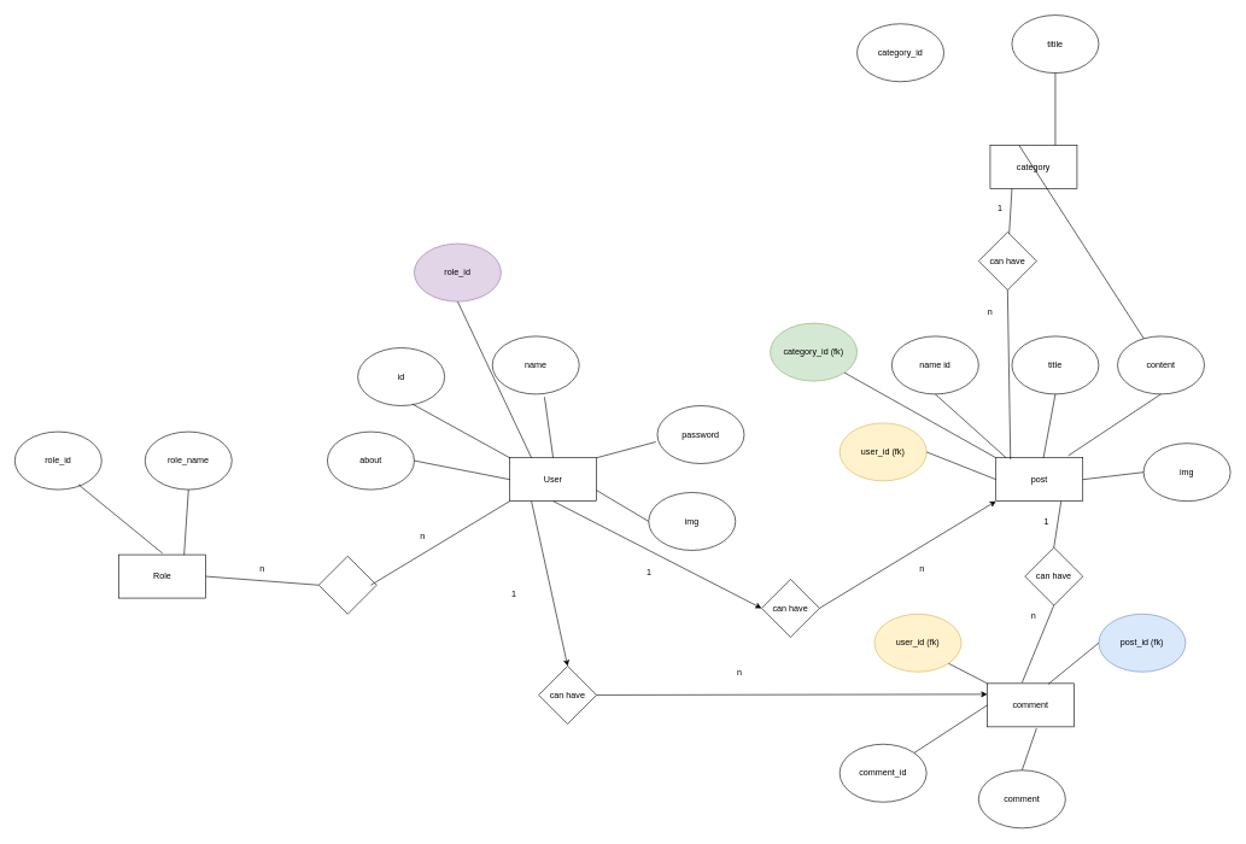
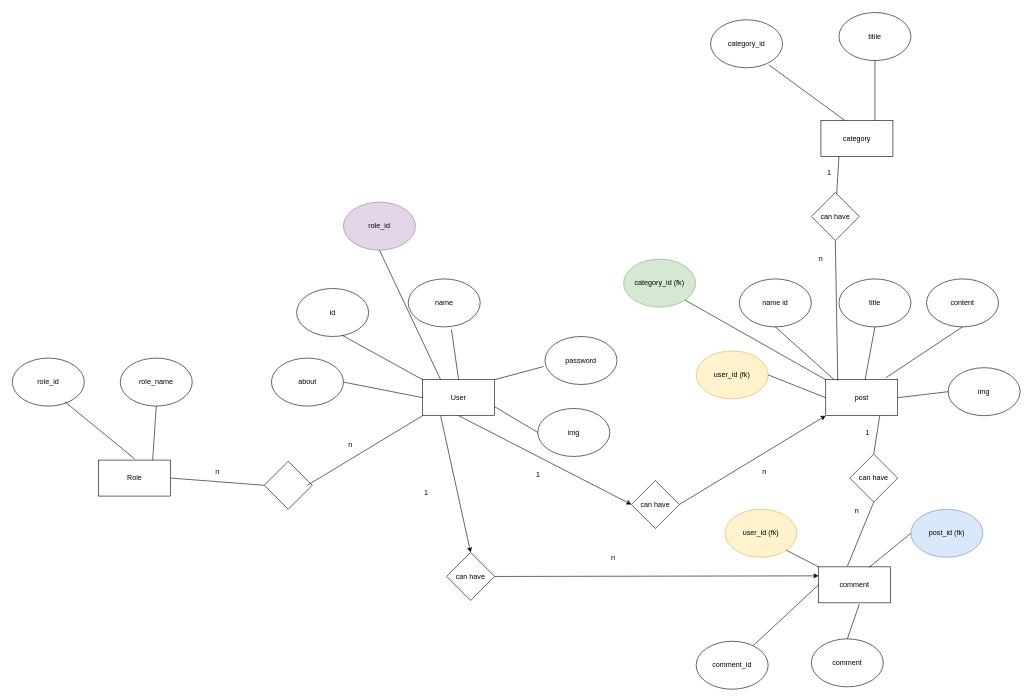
  <mxCell id="0" />
  <mxCell id="1" parent="0" />
  <mxCell id="2" value="User" style="rounded=0;whiteSpace=wrap;html=1;" vertex="1" parent="1"><mxGeometry x="704" y="632" width="120" height="60" as="geometry" /></mxCell>
  <mxCell id="3" value="id" style="ellipse;whiteSpace=wrap;html=1;" vertex="1" parent="1"><mxGeometry x="494" y="480" width="120" height="80" as="geometry" /></mxCell>
  <mxCell id="4" value="" style="endArrow=none;html=1;rounded=0;entryX=0.633;entryY=0.975;entryDx=0;entryDy=0;entryPerimeter=0;exitX=0;exitY=0;exitDx=0;exitDy=0;" edge="1" parent="1" source="2" target="3"><mxGeometry width="50" height="50" relative="1" as="geometry"><mxPoint x="968" y="682" as="sourcePoint" /><mxPoint x="1018" y="632" as="targetPoint" /></mxGeometry></mxCell>
  <mxCell id="5" value="name" style="ellipse;whiteSpace=wrap;html=1;" vertex="1" parent="1"><mxGeometry x="680" y="464" width="120" height="80" as="geometry" /></mxCell>
  <mxCell id="6" value="" style="endArrow=none;html=1;rounded=0;entryX=0.6;entryY=1.05;entryDx=0;entryDy=0;entryPerimeter=0;exitX=0.5;exitY=0;exitDx=0;exitDy=0;" edge="1" parent="1" source="2" target="5"><mxGeometry width="50" height="50" relative="1" as="geometry"><mxPoint x="968" y="682" as="sourcePoint" /><mxPoint x="1018" y="632" as="targetPoint" /></mxGeometry></mxCell>
  <mxCell id="7" value="password" style="ellipse;whiteSpace=wrap;html=1;" vertex="1" parent="1"><mxGeometry x="908" y="560" width="120" height="80" as="geometry" /></mxCell>
  <mxCell id="8" value="" style="endArrow=none;html=1;rounded=0;entryX=-0.017;entryY=0.625;entryDx=0;entryDy=0;entryPerimeter=0;exitX=1;exitY=0;exitDx=0;exitDy=0;" edge="1" parent="1" source="2" target="7"><mxGeometry width="50" height="50" relative="1" as="geometry"><mxPoint x="968" y="682" as="sourcePoint" /><mxPoint x="1018" y="632" as="targetPoint" /></mxGeometry></mxCell>
  <mxCell id="9" value="about" style="ellipse;whiteSpace=wrap;html=1;" vertex="1" parent="1"><mxGeometry x="452" y="596" width="120" height="80" as="geometry" /></mxCell>
  <mxCell id="10" value="" style="endArrow=none;html=1;rounded=0;entryX=1;entryY=0.5;entryDx=0;entryDy=0;exitX=0;exitY=0.5;exitDx=0;exitDy=0;" edge="1" parent="1" source="2" target="9"><mxGeometry width="50" height="50" relative="1" as="geometry"><mxPoint x="968" y="682" as="sourcePoint" /><mxPoint x="1018" y="632" as="targetPoint" /></mxGeometry></mxCell>
  <mxCell id="11" value="img" style="ellipse;whiteSpace=wrap;html=1;" vertex="1" parent="1"><mxGeometry x="896" y="680" width="120" height="80" as="geometry" /></mxCell>
  <mxCell id="12" value="post" style="rounded=0;whiteSpace=wrap;html=1;" vertex="1" parent="1"><mxGeometry x="1376" y="632" width="120" height="60" as="geometry" /></mxCell>
  <mxCell id="13" value="name id" style="ellipse;whiteSpace=wrap;html=1;" vertex="1" parent="1"><mxGeometry x="1232" y="464" width="120" height="80" as="geometry" /></mxCell>
  <mxCell id="14" value="" style="endArrow=none;html=1;rounded=0;entryX=0.5;entryY=1;entryDx=0;entryDy=0;exitX=0.117;exitY=0;exitDx=0;exitDy=0;exitPerimeter=0;" edge="1" parent="1" source="12" target="13"><mxGeometry width="50" height="50" relative="1" as="geometry"><mxPoint x="968" y="682" as="sourcePoint" /><mxPoint x="1018" y="632" as="targetPoint" /></mxGeometry></mxCell>
  <mxCell id="15" value="title" style="ellipse;whiteSpace=wrap;html=1;" vertex="1" parent="1"><mxGeometry x="1398" y="464" width="120" height="80" as="geometry" /></mxCell>
  <mxCell id="16" value="" style="endArrow=none;html=1;rounded=0;entryX=0.5;entryY=1;entryDx=0;entryDy=0;" edge="1" parent="1" source="12" target="15"><mxGeometry width="50" height="50" relative="1" as="geometry"><mxPoint x="968" y="682" as="sourcePoint" /><mxPoint x="1018" y="632" as="targetPoint" /></mxGeometry></mxCell>
  <mxCell id="17" value="content" style="ellipse;whiteSpace=wrap;html=1;" vertex="1" parent="1"><mxGeometry x="1544" y="464" width="120" height="80" as="geometry" /></mxCell>
  <mxCell id="18" value="" style="endArrow=none;html=1;rounded=0;entryX=0.5;entryY=1;entryDx=0;entryDy=0;exitX=0.833;exitY=-0.05;exitDx=0;exitDy=0;exitPerimeter=0;" edge="1" parent="1" source="12" target="17"><mxGeometry width="50" height="50" relative="1" as="geometry"><mxPoint x="968" y="682" as="sourcePoint" /><mxPoint x="1018" y="632" as="targetPoint" /></mxGeometry></mxCell>
  <mxCell id="19" value="img" style="ellipse;whiteSpace=wrap;html=1;" vertex="1" parent="1"><mxGeometry x="1580" y="612" width="120" height="80" as="geometry" /></mxCell>
  <mxCell id="20" value="" style="endArrow=none;html=1;rounded=0;entryX=1;entryY=0.75;entryDx=0;entryDy=0;exitX=0;exitY=0.5;exitDx=0;exitDy=0;" edge="1" parent="1" source="11" target="2"><mxGeometry width="50" height="50" relative="1" as="geometry"><mxPoint x="968" y="682" as="sourcePoint" /><mxPoint x="1018" y="632" as="targetPoint" /></mxGeometry></mxCell>
  <mxCell id="21" value="" style="endArrow=none;html=1;rounded=0;entryX=0;entryY=0.5;entryDx=0;entryDy=0;exitX=1;exitY=0.5;exitDx=0;exitDy=0;" edge="1" parent="1" source="12" target="19"><mxGeometry width="50" height="50" relative="1" as="geometry"><mxPoint x="968" y="682" as="sourcePoint" /><mxPoint x="1018" y="632" as="targetPoint" /></mxGeometry></mxCell>
  <mxCell id="22" value="user_id (fk)" style="ellipse;whiteSpace=wrap;html=1;fillColor=#fff2cc;strokeColor=#d6b656;" vertex="1" parent="1"><mxGeometry x="1160" y="584" width="120" height="80" as="geometry" /></mxCell>
  <mxCell id="23" value="" style="endArrow=none;html=1;rounded=0;entryX=0;entryY=0.5;entryDx=0;entryDy=0;exitX=1;exitY=0.5;exitDx=0;exitDy=0;" edge="1" parent="1" source="22" target="12"><mxGeometry width="50" height="50" relative="1" as="geometry"><mxPoint x="968" y="682" as="sourcePoint" /><mxPoint x="1018" y="632" as="targetPoint" /></mxGeometry></mxCell>
  <mxCell id="24" value="can have" style="rhombus;whiteSpace=wrap;html=1;" vertex="1" parent="1"><mxGeometry x="1052" y="800" width="80" height="80" as="geometry" /></mxCell>
  <mxCell id="25" value="" style="endArrow=classic;html=1;rounded=0;exitX=0.5;exitY=1;exitDx=0;exitDy=0;entryX=0;entryY=0.5;entryDx=0;entryDy=0;" edge="1" parent="1" source="2" target="24"><mxGeometry width="50" height="50" relative="1" as="geometry"><mxPoint x="968" y="682" as="sourcePoint" /><mxPoint x="1018" y="632" as="targetPoint" /></mxGeometry></mxCell>
  <mxCell id="26" value="" style="endArrow=classic;html=1;rounded=0;entryX=0;entryY=1;entryDx=0;entryDy=0;exitX=1;exitY=0.5;exitDx=0;exitDy=0;" edge="1" parent="1" source="24" target="12"><mxGeometry width="50" height="50" relative="1" as="geometry"><mxPoint x="968" y="682" as="sourcePoint" /><mxPoint x="1018" y="632" as="targetPoint" /></mxGeometry></mxCell>
  <mxCell id="27" value="1" style="text;html=1;align=center;verticalAlign=middle;whiteSpace=wrap;rounded=0;" vertex="1" parent="1"><mxGeometry x="867" y="776" width="60" height="30" as="geometry" /></mxCell>
  <mxCell id="28" value="n" style="text;html=1;align=center;verticalAlign=middle;whiteSpace=wrap;rounded=0;" vertex="1" parent="1"><mxGeometry x="1244" y="770" width="60" height="30" as="geometry" /></mxCell>
  <mxCell id="29" value="comment" style="rounded=0;whiteSpace=wrap;html=1;" vertex="1" parent="1"><mxGeometry x="1364" y="944" width="120" height="60" as="geometry" /></mxCell>
- <mxCell id="30" value="comment_id" style="ellipse;whiteSpace=wrap;html=1;" vertex="1" parent="1"><mxGeometry x="1160" y="1028" width="120" height="80" as="geometry" /></mxCell>
+ <mxCell id="30" value="comment_id" style="ellipse;whiteSpace=wrap;html=1;" vertex="1" parent="1"><mxGeometry x="1160" y="1068" width="120" height="80" as="geometry" /></mxCell>
  <mxCell id="31" value="" style="endArrow=none;html=1;rounded=0;entryX=0;entryY=0.5;entryDx=0;entryDy=0;" edge="1" parent="1" source="30" target="29"><mxGeometry width="50" height="50" relative="1" as="geometry"><mxPoint x="968" y="1078" as="sourcePoint" /><mxPoint x="1018" y="1028" as="targetPoint" /></mxGeometry></mxCell>
  <mxCell id="32" value="comment" style="ellipse;whiteSpace=wrap;html=1;" vertex="1" parent="1"><mxGeometry x="1352" y="1064" width="120" height="80" as="geometry" /></mxCell>
  <mxCell id="33" value="" style="endArrow=none;html=1;rounded=0;entryX=0.567;entryY=1.033;entryDx=0;entryDy=0;entryPerimeter=0;exitX=0.5;exitY=0;exitDx=0;exitDy=0;" edge="1" parent="1" source="32" target="29"><mxGeometry width="50" height="50" relative="1" as="geometry"><mxPoint x="968" y="1078" as="sourcePoint" /><mxPoint x="1018" y="1028" as="targetPoint" /></mxGeometry></mxCell>
  <mxCell id="34" value="post_id (fk)" style="ellipse;whiteSpace=wrap;html=1;fillColor=#dae8fc;strokeColor=#6c8ebf;" vertex="1" parent="1"><mxGeometry x="1518" y="848" width="120" height="80" as="geometry" /></mxCell>
  <mxCell id="35" value="" style="endArrow=none;html=1;rounded=0;entryX=0;entryY=0.5;entryDx=0;entryDy=0;exitX=0.7;exitY=0.017;exitDx=0;exitDy=0;exitPerimeter=0;" edge="1" parent="1" source="29" target="34"><mxGeometry width="50" height="50" relative="1" as="geometry"><mxPoint x="968" y="982" as="sourcePoint" /><mxPoint x="1018" y="932" as="targetPoint" /></mxGeometry></mxCell>
  <mxCell id="36" value="user_id (fk)" style="ellipse;whiteSpace=wrap;html=1;fillColor=#fff2cc;strokeColor=#d6b656;" vertex="1" parent="1"><mxGeometry x="1208" y="848" width="120" height="80" as="geometry" /></mxCell>
  <mxCell id="37" value="" style="endArrow=none;html=1;rounded=0;exitX=0;exitY=0;exitDx=0;exitDy=0;entryX=1;entryY=1;entryDx=0;entryDy=0;" edge="1" parent="1" source="29" target="36"><mxGeometry width="50" height="50" relative="1" as="geometry"><mxPoint x="968" y="886" as="sourcePoint" /><mxPoint x="1018" y="836" as="targetPoint" /></mxGeometry></mxCell>
  <mxCell id="38" value="can have" style="rhombus;whiteSpace=wrap;html=1;" vertex="1" parent="1"><mxGeometry x="744" y="920" width="80" height="80" as="geometry" /></mxCell>
  <mxCell id="39" value="" style="endArrow=classic;html=1;rounded=0;exitX=0.25;exitY=1;exitDx=0;exitDy=0;entryX=0.5;entryY=0;entryDx=0;entryDy=0;" edge="1" parent="1" source="2" target="38"><mxGeometry width="50" height="50" relative="1" as="geometry"><mxPoint x="704" y="732" as="sourcePoint" /><mxPoint x="992" y="880" as="targetPoint" /></mxGeometry></mxCell>
  <mxCell id="40" value="" style="endArrow=classic;html=1;rounded=0;entryX=0;entryY=0.25;entryDx=0;entryDy=0;exitX=1;exitY=0.5;exitDx=0;exitDy=0;" edge="1" parent="1" source="38" target="29"><mxGeometry width="50" height="50" relative="1" as="geometry"><mxPoint x="836" y="956" as="sourcePoint" /><mxPoint x="1076" y="864" as="targetPoint" /></mxGeometry></mxCell>
  <mxCell id="41" value="1" style="text;html=1;align=center;verticalAlign=middle;whiteSpace=wrap;rounded=0;" vertex="1" parent="1"><mxGeometry x="680" y="806" width="60" height="30" as="geometry" /></mxCell>
  <mxCell id="42" value="n" style="text;html=1;align=center;verticalAlign=middle;whiteSpace=wrap;rounded=0;" vertex="1" parent="1"><mxGeometry x="992" y="914" width="60" height="30" as="geometry" /></mxCell>
  <mxCell id="43" value="can have" style="rhombus;whiteSpace=wrap;html=1;" vertex="1" parent="1"><mxGeometry x="1416" y="756" width="80" height="80" as="geometry" /></mxCell>
  <mxCell id="44" value="" style="endArrow=none;html=1;rounded=0;entryX=0.75;entryY=1;entryDx=0;entryDy=0;exitX=0.5;exitY=0;exitDx=0;exitDy=0;" edge="1" parent="1" source="43" target="12"><mxGeometry width="50" height="50" relative="1" as="geometry"><mxPoint x="968" y="886" as="sourcePoint" /><mxPoint x="1018" y="836" as="targetPoint" /></mxGeometry></mxCell>
  <mxCell id="45" value="" style="endArrow=none;html=1;rounded=0;exitX=0.4;exitY=-0.017;exitDx=0;exitDy=0;exitPerimeter=0;entryX=0.5;entryY=1;entryDx=0;entryDy=0;" edge="1" parent="1" source="29" target="43"><mxGeometry width="50" height="50" relative="1" as="geometry"><mxPoint x="968" y="886" as="sourcePoint" /><mxPoint x="1018" y="836" as="targetPoint" /></mxGeometry></mxCell>
  <mxCell id="46" value="1" style="text;html=1;align=center;verticalAlign=middle;whiteSpace=wrap;rounded=0;" vertex="1" parent="1"><mxGeometry x="1416" y="705" width="60" height="30" as="geometry" /></mxCell>
  <mxCell id="47" value="n" style="text;html=1;align=center;verticalAlign=middle;whiteSpace=wrap;rounded=0;" vertex="1" parent="1"><mxGeometry x="1398" y="836" width="60" height="30" as="geometry" /></mxCell>
  <mxCell id="48" value="category" style="rounded=0;whiteSpace=wrap;html=1;" vertex="1" parent="1"><mxGeometry x="1368" y="200" width="120" height="60" as="geometry" /></mxCell>
  <mxCell id="49" value="category_id" style="ellipse;whiteSpace=wrap;html=1;" vertex="1" parent="1"><mxGeometry x="1184" y="32" width="120" height="80" as="geometry" /></mxCell>
- <mxCell id="50" value="" style="endArrow=none;html=1;rounded=0;exitX=0.333;exitY=0;exitDx=0;exitDy=0;exitPerimeter=0;" edge="1" parent="1" source="48" target="17"><mxGeometry width="50" height="50" relative="1" as="geometry"><mxPoint x="968" y="286" as="sourcePoint" /><mxPoint x="1018" y="236" as="targetPoint" /></mxGeometry></mxCell>
+ <mxCell id="50" value="" style="endArrow=none;html=1;rounded=0;entryX=0.808;entryY=0.938;entryDx=0;entryDy=0;entryPerimeter=0;exitX=0.333;exitY=0;exitDx=0;exitDy=0;exitPerimeter=0;" edge="1" parent="1" source="48" target="49"><mxGeometry width="50" height="50" relative="1" as="geometry"><mxPoint x="968" y="286" as="sourcePoint" /><mxPoint x="1018" y="236" as="targetPoint" /></mxGeometry></mxCell>
  <mxCell id="51" value="titile" style="ellipse;whiteSpace=wrap;html=1;" vertex="1" parent="1"><mxGeometry x="1398" y="20" width="120" height="80" as="geometry" /></mxCell>
  <mxCell id="52" value="" style="endArrow=none;html=1;rounded=0;entryX=0.5;entryY=1;entryDx=0;entryDy=0;exitX=0.75;exitY=0;exitDx=0;exitDy=0;" edge="1" parent="1" source="48" target="51"><mxGeometry width="50" height="50" relative="1" as="geometry"><mxPoint x="968" y="286" as="sourcePoint" /><mxPoint x="1018" y="236" as="targetPoint" /></mxGeometry></mxCell>
  <mxCell id="53" value="can have" style="rhombus;whiteSpace=wrap;html=1;" vertex="1" parent="1"><mxGeometry x="1352" y="320" width="80" height="80" as="geometry" /></mxCell>
  <mxCell id="54" value="" style="endArrow=none;html=1;rounded=0;entryX=0.25;entryY=1;entryDx=0;entryDy=0;" edge="1" parent="1" source="53" target="48"><mxGeometry width="50" height="50" relative="1" as="geometry"><mxPoint x="968" y="586" as="sourcePoint" /><mxPoint x="1018" y="536" as="targetPoint" /></mxGeometry></mxCell>
  <mxCell id="55" value="" style="endArrow=none;html=1;rounded=0;entryX=0.5;entryY=1;entryDx=0;entryDy=0;exitX=0.167;exitY=0.033;exitDx=0;exitDy=0;exitPerimeter=0;" edge="1" parent="1" source="12" target="53"><mxGeometry width="50" height="50" relative="1" as="geometry"><mxPoint x="1400" y="620" as="sourcePoint" /><mxPoint x="1018" y="536" as="targetPoint" /></mxGeometry></mxCell>
  <mxCell id="56" value="1" style="text;html=1;align=center;verticalAlign=middle;whiteSpace=wrap;rounded=0;" vertex="1" parent="1"><mxGeometry x="1352" width="60" height="30" as="geometry" y="272" /></mxCell>
  <mxCell id="57" value="n" style="text;html=1;align=center;verticalAlign=middle;whiteSpace=wrap;rounded=0;" vertex="1" parent="1"><mxGeometry x="1338" y="416" width="60" height="30" as="geometry" /></mxCell>
- <mxCell id="58" value="category_id (fk)" style="ellipse;whiteSpace=wrap;html=1;fillColor=#d5e8d4;strokeColor=#82b366;" vertex="1" parent="1"><mxGeometry x="1064" y="446" width="120" height="80" as="geometry" /></mxCell>
+ <mxCell id="58" value="category_id (fk)" style="ellipse;whiteSpace=wrap;html=1;fillColor=#d5e8d4;strokeColor=#82b366;" vertex="1" parent="1"><mxGeometry x="1039" y="431" width="120" height="80" as="geometry" /></mxCell>
  <mxCell id="59" value="" style="endArrow=none;html=1;rounded=0;entryX=1;entryY=1;entryDx=0;entryDy=0;exitX=0;exitY=0;exitDx=0;exitDy=0;" edge="1" parent="1" source="12" target="58"><mxGeometry width="50" height="50" relative="1" as="geometry"><mxPoint x="968" y="586" as="sourcePoint" /><mxPoint x="1018" y="536" as="targetPoint" /></mxGeometry></mxCell>
  <mxCell id="60" value="Role" style="rounded=0;whiteSpace=wrap;html=1;" vertex="1" parent="1"><mxGeometry x="164" y="766" width="120" height="60" as="geometry" /></mxCell>
  <mxCell id="61" value="role_id" style="ellipse;whiteSpace=wrap;html=1;" vertex="1" parent="1"><mxGeometry x="20" y="596" width="120" height="80" as="geometry" /></mxCell>
  <mxCell id="62" value="role_name" style="ellipse;whiteSpace=wrap;html=1;" vertex="1" parent="1"><mxGeometry x="200" y="596" width="120" height="80" as="geometry" /></mxCell>
  <mxCell id="63" value="" style="endArrow=none;html=1;rounded=0;entryX=0.733;entryY=0.913;entryDx=0;entryDy=0;entryPerimeter=0;" edge="1" parent="1" target="61"><mxGeometry width="50" height="50" relative="1" as="geometry"><mxPoint x="224" y="764" as="sourcePoint" /><mxPoint x="346" y="632" as="targetPoint" /></mxGeometry></mxCell>
  <mxCell id="64" value="" style="endArrow=none;html=1;rounded=0;exitX=0.75;exitY=0;exitDx=0;exitDy=0;entryX=0.5;entryY=1;entryDx=0;entryDy=0;" edge="1" parent="1" source="60" target="62"><mxGeometry width="50" height="50" relative="1" as="geometry"><mxPoint x="296" y="682" as="sourcePoint" /><mxPoint x="346" y="632" as="targetPoint" /></mxGeometry></mxCell>
  <mxCell id="65" value="" style="rhombus;whiteSpace=wrap;html=1;" vertex="1" parent="1"><mxGeometry x="440" y="768" width="80" height="80" as="geometry" /></mxCell>
  <mxCell id="66" value="" style="endArrow=none;html=1;rounded=0;entryX=0;entryY=0.5;entryDx=0;entryDy=0;exitX=1;exitY=0.5;exitDx=0;exitDy=0;" edge="1" parent="1" source="60" target="65"><mxGeometry width="50" height="50" relative="1" as="geometry"><mxPoint x="296" y="682" as="sourcePoint" /><mxPoint x="346" y="632" as="targetPoint" /></mxGeometry></mxCell>
  <mxCell id="67" value="" style="endArrow=none;html=1;rounded=0;entryX=0;entryY=1;entryDx=0;entryDy=0;exitX=0.9;exitY=0.5;exitDx=0;exitDy=0;exitPerimeter=0;" edge="1" parent="1" source="65" target="2"><mxGeometry width="50" height="50" relative="1" as="geometry"><mxPoint x="524" y="800" as="sourcePoint" /><mxPoint x="346" y="632" as="targetPoint" /></mxGeometry></mxCell>
  <mxCell id="68" value="n" style="text;html=1;align=center;verticalAlign=middle;whiteSpace=wrap;rounded=0;" vertex="1" parent="1"><mxGeometry x="332" y="770" width="60" height="30" as="geometry" /></mxCell>
  <mxCell id="69" value="n" style="text;html=1;align=center;verticalAlign=middle;whiteSpace=wrap;rounded=0;" vertex="1" parent="1"><mxGeometry x="554" y="726" width="60" height="30" as="geometry" /></mxCell>
  <mxCell id="70" value="role_id" style="ellipse;whiteSpace=wrap;html=1;fillColor=#e1d5e7;strokeColor=#9673a6;" vertex="1" parent="1"><mxGeometry x="572" y="336" width="120" height="80" as="geometry" /></mxCell>
  <mxCell id="71" value="" style="endArrow=none;html=1;rounded=0;entryX=0.5;entryY=1;entryDx=0;entryDy=0;exitX=0.25;exitY=0;exitDx=0;exitDy=0;" edge="1" parent="1" source="2" target="70"><mxGeometry width="50" height="50" relative="1" as="geometry"><mxPoint x="296" y="682" as="sourcePoint" /><mxPoint x="346" y="632" as="targetPoint" /></mxGeometry></mxCell>
